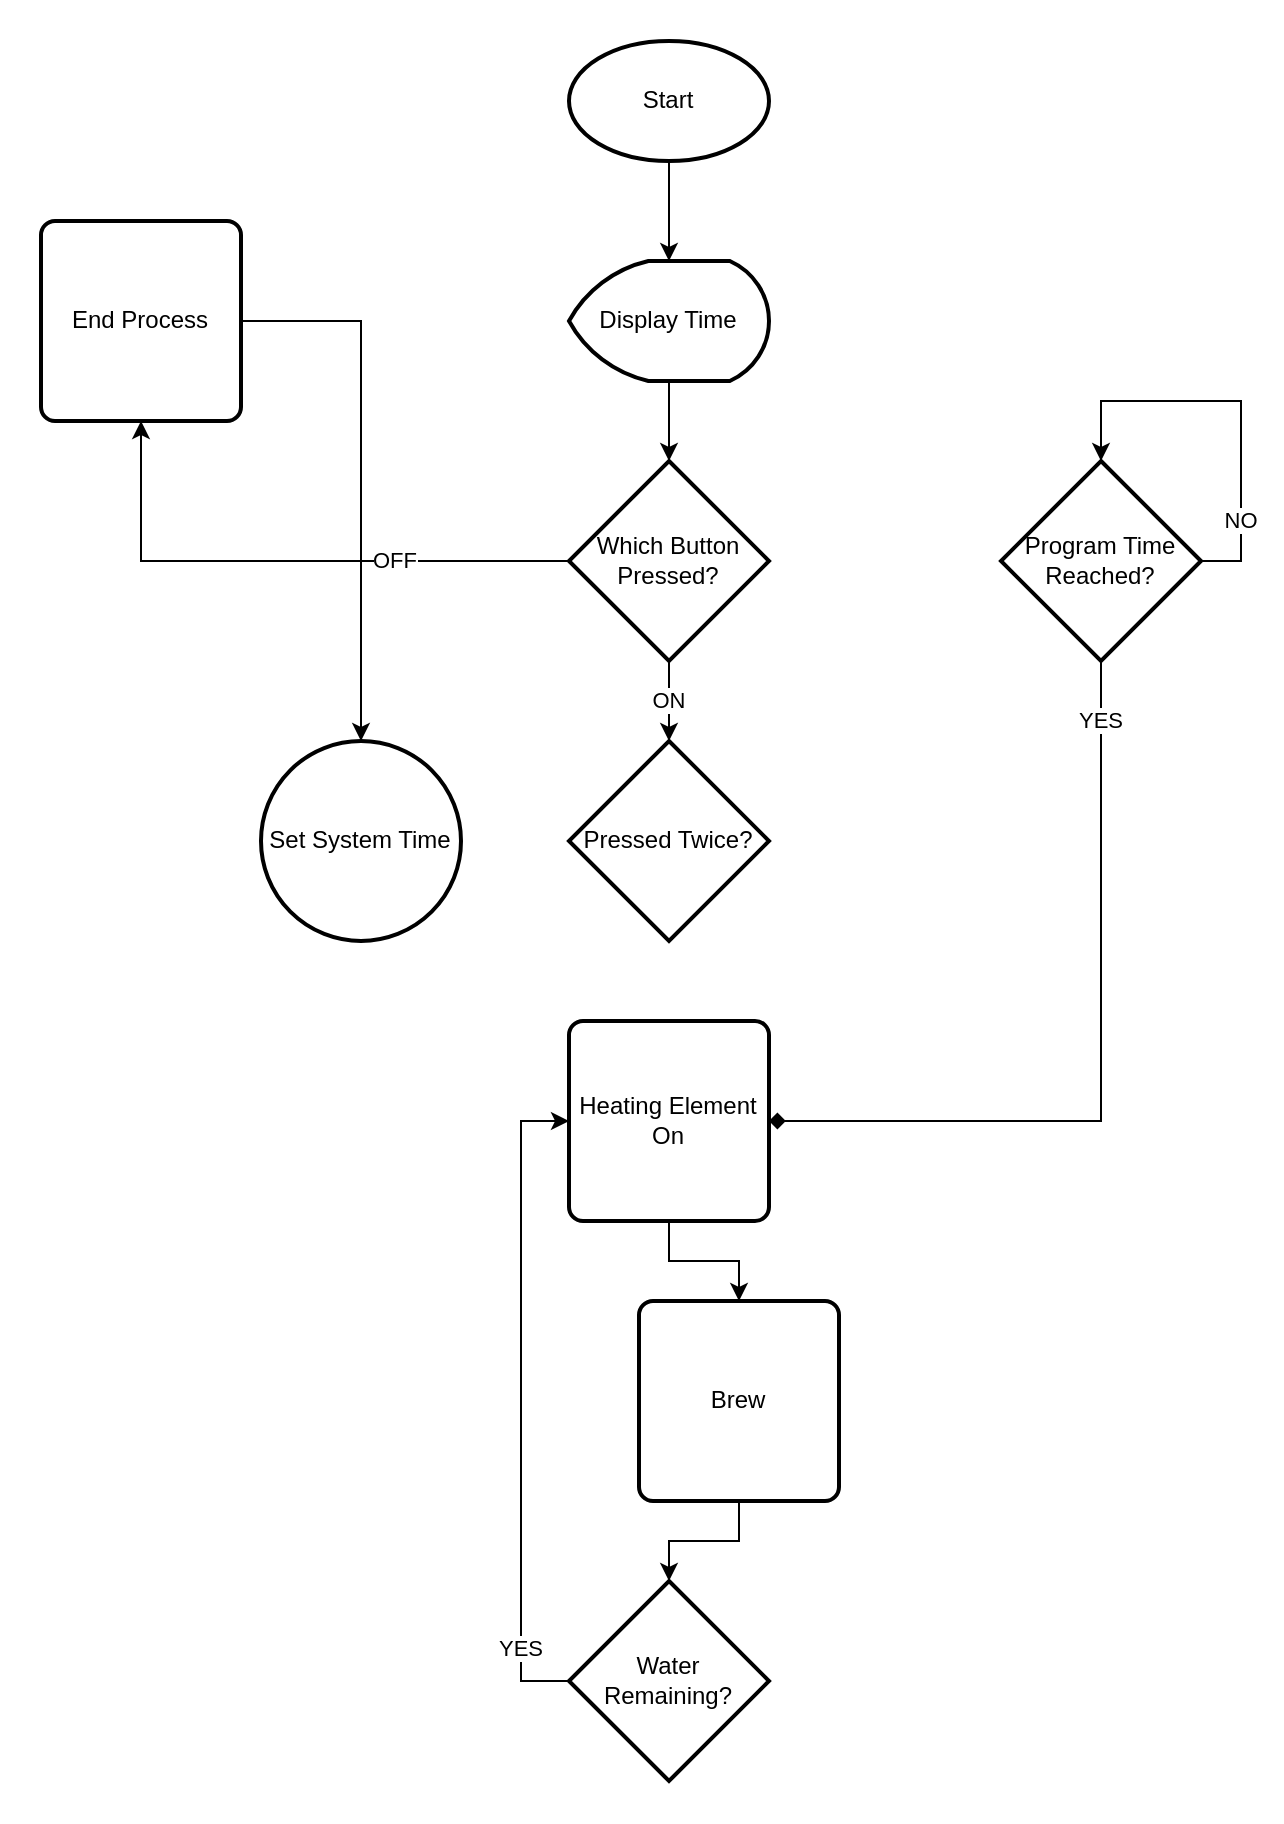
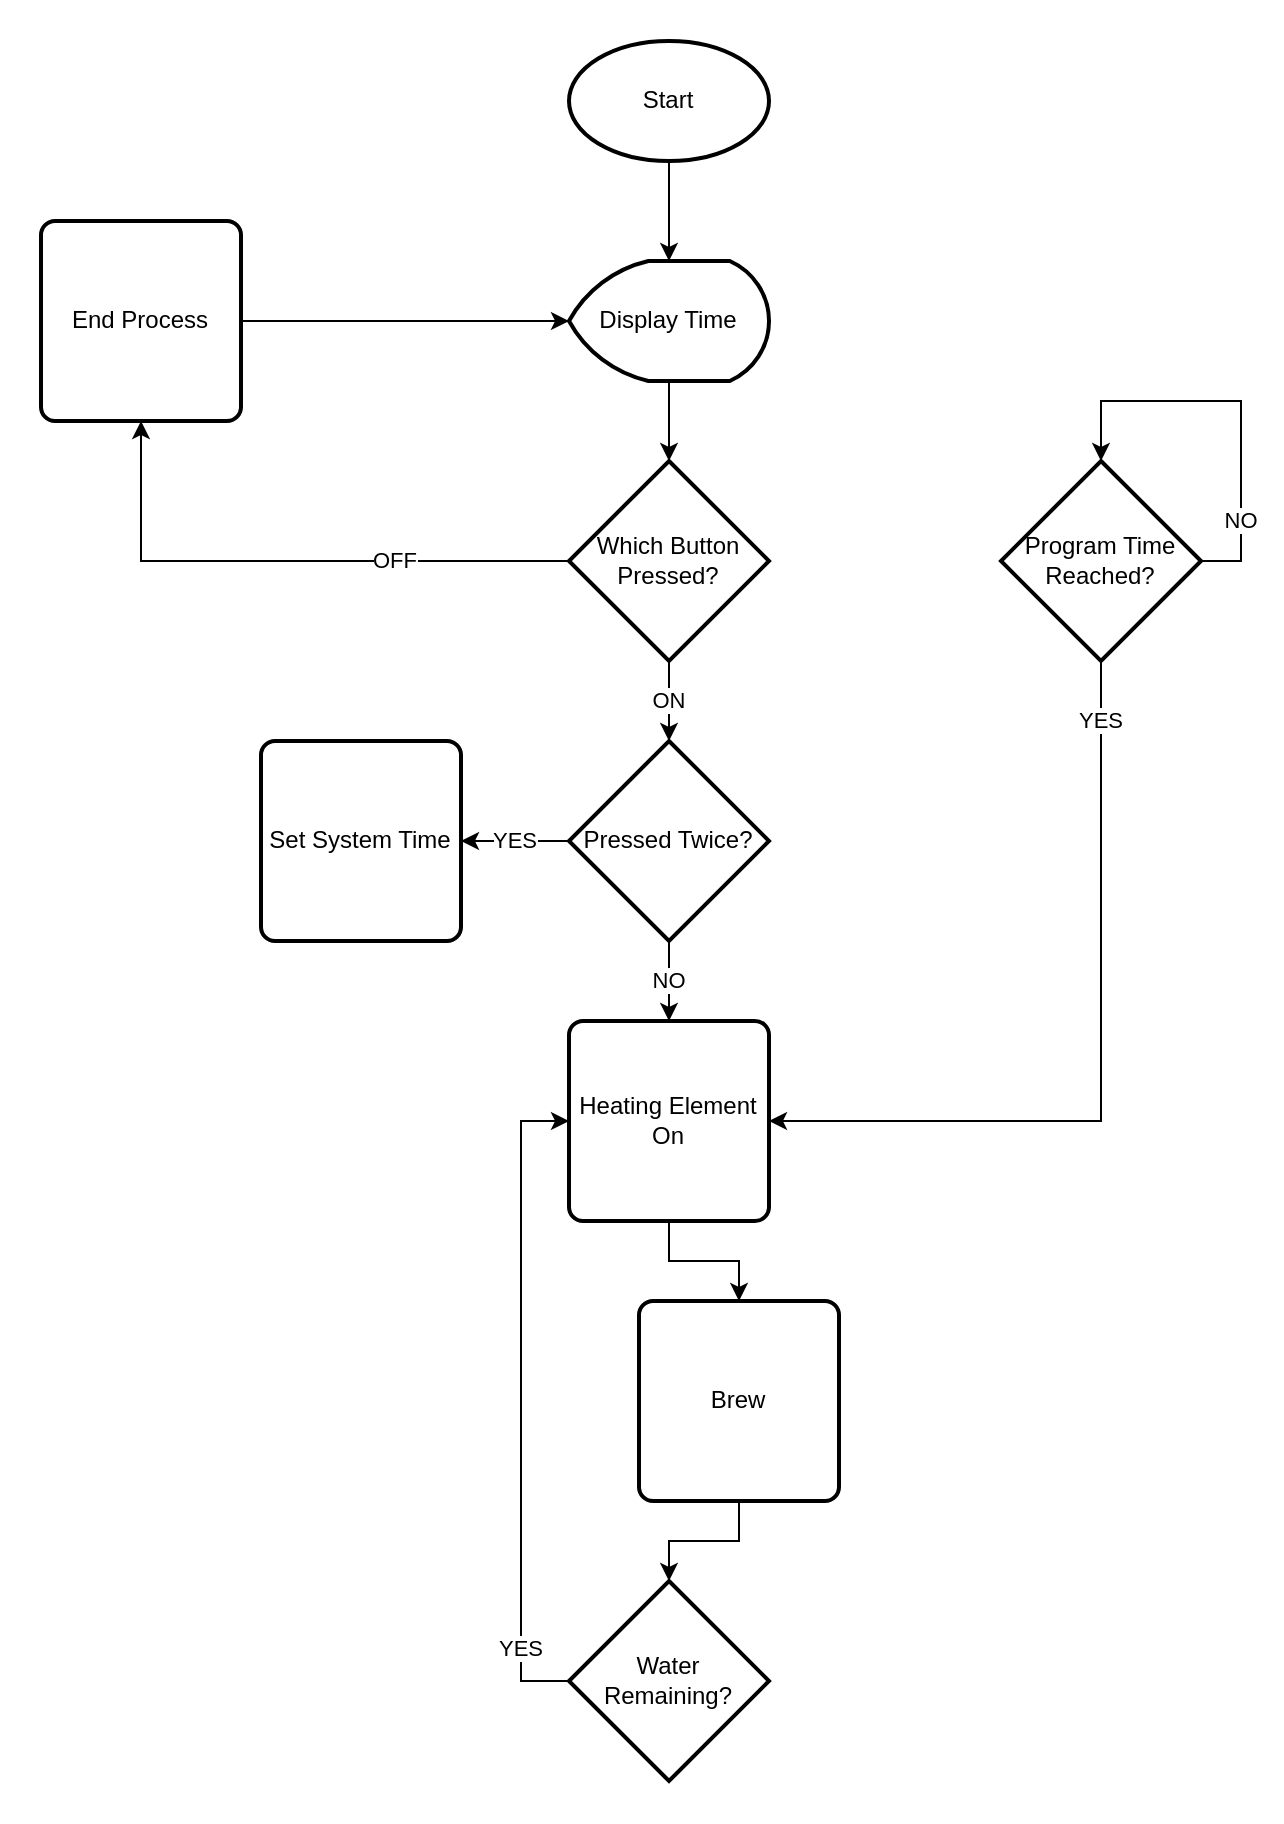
  <mxCell id="0" />
  <mxCell id="1" parent="0" />
  <mxCell id="2" value="" style="edgeStyle=orthogonalEdgeStyle;rounded=0;orthogonalLoop=1;jettySize=auto;html=1;" edge="1" parent="1" source="3"><mxGeometry relative="1" as="geometry"><mxPoint x="334" y="130" as="targetPoint" /></mxGeometry></mxCell>
  <mxCell id="3" value="Start" style="strokeWidth=2;html=1;shape=mxgraph.flowchart.start_1;whiteSpace=wrap;" vertex="1" parent="1"><mxGeometry x="284" y="20" width="100" height="60" as="geometry" /></mxCell>
  <mxCell id="4" value="OFF" style="edgeStyle=orthogonalEdgeStyle;rounded=0;orthogonalLoop=1;jettySize=auto;html=1;entryX=0.5;entryY=1;entryDx=0;entryDy=0;" edge="1" parent="1" source="6" target="11"><mxGeometry x="-0.389" relative="1" as="geometry"><mxPoint x="140" y="180" as="targetPoint" /><mxPoint as="offset" /></mxGeometry></mxCell>
  <mxCell id="5" value="ON" style="edgeStyle=orthogonalEdgeStyle;rounded=0;orthogonalLoop=1;jettySize=auto;html=1;" edge="1" parent="1" source="6" target="9"><mxGeometry relative="1" as="geometry" /></mxCell>
  <mxCell id="6" value="Which Button Pressed?" style="strokeWidth=2;html=1;shape=mxgraph.flowchart.decision;whiteSpace=wrap;" vertex="1" parent="1"><mxGeometry x="284" y="230" width="100" height="100" as="geometry" /></mxCell>
+ <mxCell id="7" value="NO" style="edgeStyle=orthogonalEdgeStyle;rounded=0;orthogonalLoop=1;jettySize=auto;html=1;" edge="1" parent="1" source="9" target="15"><mxGeometry relative="1" as="geometry" /></mxCell>
+ <mxCell id="8" value="YES" style="edgeStyle=orthogonalEdgeStyle;rounded=0;orthogonalLoop=1;jettySize=auto;html=1;" edge="1" parent="1" source="9" target="18"><mxGeometry relative="1" as="geometry" /></mxCell>
  <mxCell id="9" value="Pressed Twice?" style="strokeWidth=2;html=1;shape=mxgraph.flowchart.decision;whiteSpace=wrap;" vertex="1" parent="1"><mxGeometry x="284" y="370" width="100" height="100" as="geometry" /></mxCell>
- <mxCell id="10" value="" style="edgeStyle=orthogonalEdgeStyle;rounded=0;orthogonalLoop=1;jettySize=auto;html=1;" edge="1" parent="1" source="11" target="18"><mxGeometry relative="1" as="geometry" /></mxCell>
+ <mxCell id="10" value="" style="edgeStyle=orthogonalEdgeStyle;rounded=0;orthogonalLoop=1;jettySize=auto;html=1;" edge="1" parent="1" source="11" target="13"><mxGeometry relative="1" as="geometry" /></mxCell>
  <mxCell id="11" value="End Process" style="rounded=1;whiteSpace=wrap;html=1;absoluteArcSize=1;arcSize=14;strokeWidth=2;" vertex="1" parent="1"><mxGeometry x="20" y="110" width="100" height="100" as="geometry" /></mxCell>
  <mxCell id="12" value="" style="edgeStyle=orthogonalEdgeStyle;rounded=0;orthogonalLoop=1;jettySize=auto;html=1;" edge="1" parent="1" source="13" target="6"><mxGeometry relative="1" as="geometry" /></mxCell>
  <mxCell id="13" value="Display Time" style="strokeWidth=2;html=1;shape=mxgraph.flowchart.display;whiteSpace=wrap;" vertex="1" parent="1"><mxGeometry x="284" y="130" width="100" height="60" as="geometry" /></mxCell>
  <mxCell id="14" value="" style="edgeStyle=orthogonalEdgeStyle;rounded=0;orthogonalLoop=1;jettySize=auto;html=1;" edge="1" parent="1" source="15" target="20"><mxGeometry relative="1" as="geometry" /></mxCell>
  <mxCell id="15" value="Heating Element On" style="rounded=1;whiteSpace=wrap;html=1;absoluteArcSize=1;arcSize=14;strokeWidth=2;" vertex="1" parent="1"><mxGeometry x="284" y="510" width="100" height="100" as="geometry" /></mxCell>
  <mxCell id="16" value="YES" style="edgeStyle=orthogonalEdgeStyle;rounded=0;orthogonalLoop=1;jettySize=auto;html=1;entryX=0;entryY=0.5;entryDx=0;entryDy=0;exitX=0;exitY=0.5;exitDx=0;exitDy=0;exitPerimeter=0;" edge="1" parent="1" source="17" target="15"><mxGeometry x="-0.758" relative="1" as="geometry"><mxPoint x="204" y="700" as="targetPoint" /><Array as="points"><mxPoint x="260" y="840" /><mxPoint x="260" y="560" /></Array><mxPoint as="offset" /></mxGeometry></mxCell>
  <mxCell id="17" value="Water Remaining?" style="strokeWidth=2;html=1;shape=mxgraph.flowchart.decision;whiteSpace=wrap;" vertex="1" parent="1"><mxGeometry x="284" y="790" width="100" height="100" as="geometry" /></mxCell>
- <mxCell id="18" value="Set System Time" style="ellipse;whiteSpace=wrap;html=1;absoluteArcSize=1;arcSize=14;strokeWidth=2;" vertex="1" parent="1"><mxGeometry x="130" y="370" width="100" height="100" as="geometry" /></mxCell>
+ <mxCell id="18" value="Set System Time" style="rounded=1;whiteSpace=wrap;html=1;absoluteArcSize=1;arcSize=14;strokeWidth=2;" vertex="1" parent="1"><mxGeometry x="130" y="370" width="100" height="100" as="geometry" /></mxCell>
  <mxCell id="19" value="" style="edgeStyle=orthogonalEdgeStyle;rounded=0;orthogonalLoop=1;jettySize=auto;html=1;" edge="1" parent="1" source="20" target="17"><mxGeometry relative="1" as="geometry" /></mxCell>
  <mxCell id="20" value="Brew" style="rounded=1;whiteSpace=wrap;html=1;absoluteArcSize=1;arcSize=14;strokeWidth=2;" vertex="1" parent="1"><mxGeometry x="319" y="650" width="100" height="100" as="geometry" /></mxCell>
- <mxCell id="21" value="YES" style="edgeStyle=orthogonalEdgeStyle;rounded=0;orthogonalLoop=1;jettySize=auto;html=1;entryX=1;entryY=0.5;entryDx=0;entryDy=0;endArrow=diamond;" edge="1" parent="1" source="23" target="15"><mxGeometry x="-0.849" relative="1" as="geometry"><mxPoint x="550" y="410" as="targetPoint" /><Array as="points"><mxPoint x="550" y="560" /></Array><mxPoint as="offset" /></mxGeometry></mxCell>
+ <mxCell id="21" value="YES" style="edgeStyle=orthogonalEdgeStyle;rounded=0;orthogonalLoop=1;jettySize=auto;html=1;entryX=1;entryY=0.5;entryDx=0;entryDy=0;" edge="1" parent="1" source="23" target="15"><mxGeometry x="-0.849" relative="1" as="geometry"><mxPoint x="550" y="410" as="targetPoint" /><Array as="points"><mxPoint x="550" y="560" /></Array><mxPoint as="offset" /></mxGeometry></mxCell>
  <mxCell id="22" value="NO" style="edgeStyle=orthogonalEdgeStyle;rounded=0;orthogonalLoop=1;jettySize=auto;html=1;entryX=0.5;entryY=0;entryDx=0;entryDy=0;entryPerimeter=0;exitX=1;exitY=0.5;exitDx=0;exitDy=0;exitPerimeter=0;" edge="1" parent="1" source="23" target="23"><mxGeometry x="-0.6" relative="1" as="geometry"><mxPoint x="620" y="160" as="sourcePoint" /><mxPoint x="550" y="190" as="targetPoint" /><Array as="points"><mxPoint x="620" y="280" /><mxPoint x="620" y="200" /><mxPoint x="550" y="200" /></Array><mxPoint as="offset" /></mxGeometry></mxCell>
  <mxCell id="23" value="Program Time Reached?" style="strokeWidth=2;html=1;shape=mxgraph.flowchart.decision;whiteSpace=wrap;" vertex="1" parent="1"><mxGeometry x="500" y="230" width="100" height="100" as="geometry" /></mxCell>
